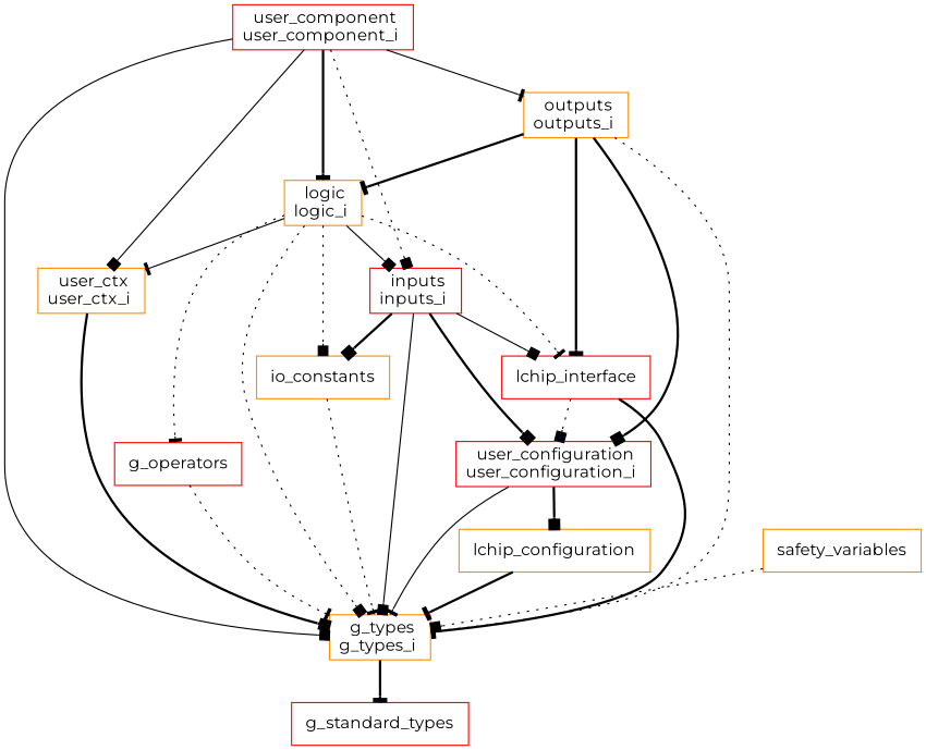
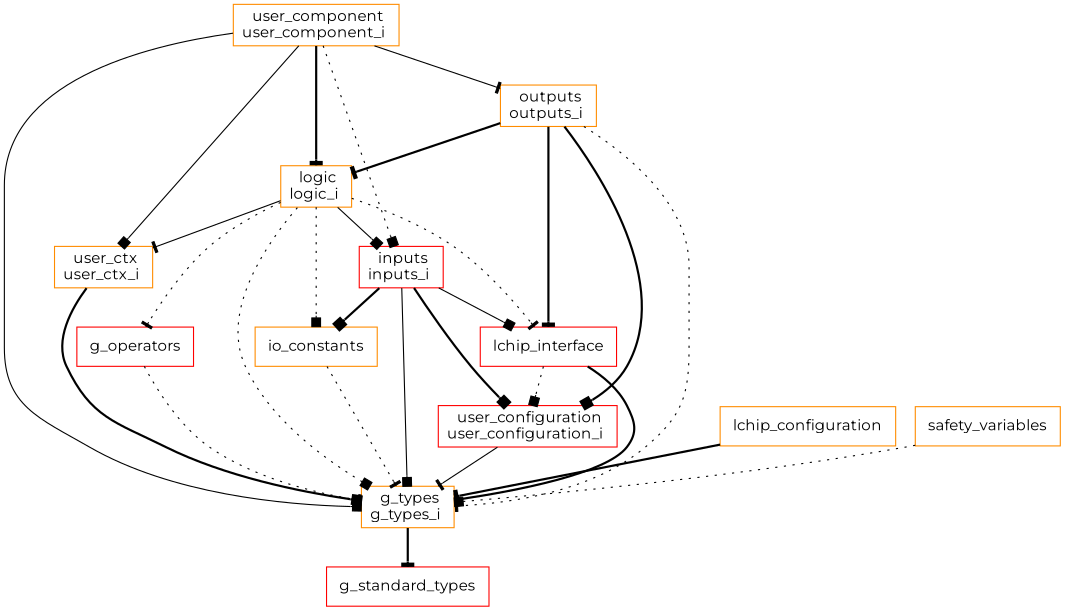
  digraph {
    fontname=Montserrat
    node [color=darkorange fontname=Montserrat shape=box]
    edge [arrowhead=box fontname=Montserrat style=bold]
    n1 [color=red label=" g_operators "]
    n2 [label=" g_types\ng_types_i "]
    n3 [color=red label=" g_standard_types "]
    n4 [color=red label=" inputs\ninputs_i "]
    n5 [label=" io_constants "]
    n6 [color=red label=" lchip_interface "]
    n7 [color=red label=" user_configuration\nuser_configuration_i "]
    n8 [label=" lchip_configuration "]
    n9 [label=" logic\nlogic_i "]
    n10 [label=" user_ctx\nuser_ctx_i "]
    n11 [label=" outputs\noutputs_i "]
    n12 [label=" safety_variables "]
-   n13 [color=red label=" user_component\nuser_component_i "]
+   n13 [label=" user_component\nuser_component_i "]
    n1 -> n2 [arrowhead=tee style=dotted]
    n2 -> n3 [arrowhead=tee]
    n4 -> n2 [style=solid]
    n4 -> n5
    n4 -> n6 [style=solid]
    n4 -> n7
    n5 -> n2 [arrowhead=tee style=dotted]
    n6 -> n2 [arrowhead=tee]
    n6 -> n7 [style=dotted]
    n7 -> n2 [arrowhead=tee style=solid]
-   n7 -> n8
    n8 -> n2 [arrowhead=tee]
    n9 -> n1 [arrowhead=tee style=dotted]
    n9 -> n2 [style=dotted]
    n9 -> n4 [style=solid]
    n9 -> n5 [style=dotted]
    n9 -> n6 [arrowhead=tee style=dotted]
    n9 -> n10 [arrowhead=tee style=solid]
    n10 -> n2
    n11 -> n2 [arrowhead=tee style=dotted]
    n11 -> n6 [arrowhead=tee]
    n11 -> n7
    n11 -> n9 [arrowhead=tee]
    n12 -> n2 [style=dotted]
    n13 -> n2 [style=solid]
    n13 -> n4 [style=dotted]
    n13 -> n9 [arrowhead=tee]
    n13 -> n10 [style=solid]
    n13 -> n11 [arrowhead=tee style=solid]
  }
